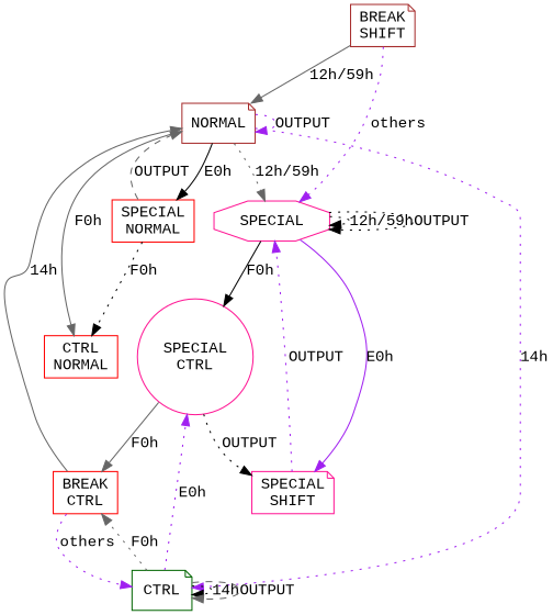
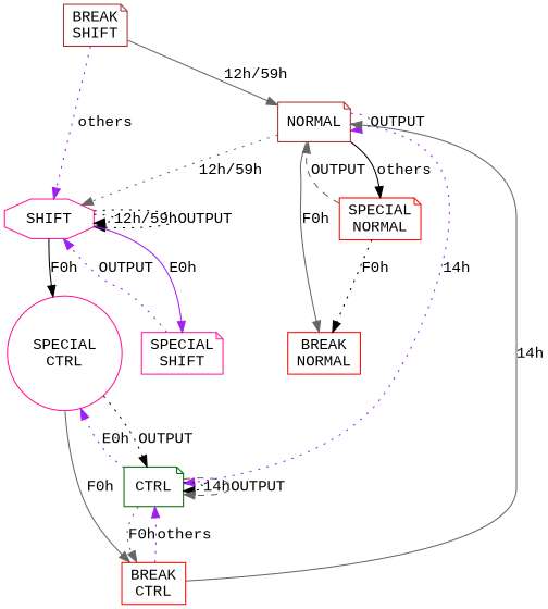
  digraph {
    fontname="Liberation Mono"
    node [color=red fontname="Liberation Mono" shape=note]
    edge [color=gray40 fontname="Liberation Mono" style=dotted]
    NORMAL [color=brown]
-   n2 [label="CTRL\nNORMAL" shape=box]
-   n3 [label="SPECIAL\nNORMAL" shape=box]
-   SHIFT [color=deeppink shape=octagon label=SPECIAL]
+   n2 [label="BREAK\nNORMAL" shape=box]
+   n3 [label="SPECIAL\nNORMAL"]
+   SHIFT [color=deeppink shape=octagon]
    CTRL [color=darkgreen]
    n6 [color=deeppink label="SPECIAL\nSHIFT"]
    n7 [color=deeppink label="SPECIAL\nCTRL" shape=circle]
    n8 [label="BREAK\nCTRL" shape=box]
    n9 [color=brown label="BREAK\nSHIFT"]
    NORMAL -> NORMAL [color=purple label=OUTPUT]
    NORMAL -> n2 [label=F0h style=solid]
-   NORMAL -> n3 [color=black label=E0h style=solid]
+   NORMAL -> n3 [color=black label=others style=solid]
    NORMAL -> SHIFT [label="12h/59h"]
    NORMAL -> CTRL [color=purple label="14h"]
    n3 -> NORMAL [label=OUTPUT style=dashed]
    n3 -> n2 [color=black label=F0h]
    SHIFT -> SHIFT [color=black label="12h/59h"]
    SHIFT -> SHIFT [color=black label=OUTPUT]
    SHIFT -> n6 [color=purple label=E0h style=solid]
    SHIFT -> n7 [color=black label=F0h style=solid]
    CTRL -> CTRL [color=black label="14h"]
    CTRL -> CTRL [label=OUTPUT style=dashed]
    CTRL -> n7 [color=purple label=E0h]
    CTRL -> n8 [label=F0h]
    n6 -> SHIFT [color=purple label=OUTPUT]
-   n7 -> n6 [color=black label=OUTPUT]
+   n7 -> CTRL [color=black label=OUTPUT]
    n7 -> n8 [label=F0h style=solid]
    n8 -> NORMAL [label="14h" style=solid]
    n8 -> CTRL [color=purple label=others]
    n9 -> NORMAL [label="12h/59h" style=solid]
    n9 -> SHIFT [color=purple label=others]
  }
